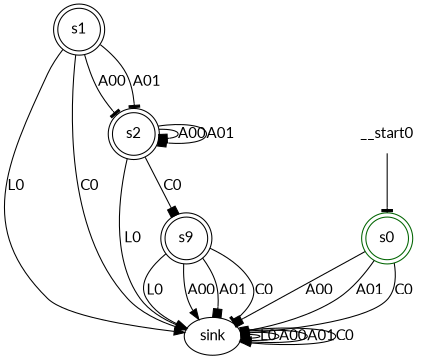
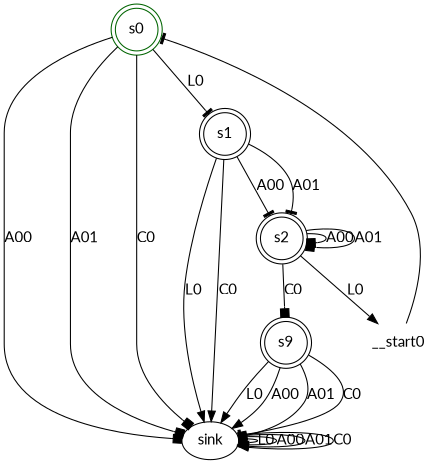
  digraph {
    fontname=Lato
    node [color=black fontname=Lato shape=doublecircle]
    edge [arrowhead=box fontname=Lato]
    n1 [color=darkgreen label=s0]
    n2 [label=s1]
    n3 [label=sink shape=""]
    n4 [label=s2]
    n5 [label=s9]
    __start0 [color=darkorange shape=none]
+   n1 -> n2 [arrowhead=tee label=L0]
    n1 -> n3 [label=A00]
    n1 -> n3 [label=A01]
    n1 -> n3 [label=C0]
    n2 -> n3 [arrowhead=normal label=L0]
    n2 -> n3 [arrowhead=normal label=C0]
    n2 -> n4 [arrowhead=tee label=A00]
    n2 -> n4 [arrowhead=tee label=A01]
    n3 -> n3 [label=L0]
    n3 -> n3 [arrowhead=normal label=A00]
    n3 -> n3 [arrowhead=normal label=A01]
    n3 -> n3 [arrowhead=normal label=C0]
-   n4 -> n3 [arrowhead=normal label=L0]
+   n4 -> __start0 [arrowhead=normal label=L0]
    n4 -> n4 [label=A00]
    n4 -> n4 [label=A01]
    n4 -> n5 [label=C0]
    n5 -> n3 [arrowhead=normal label=L0]
    n5 -> n3 [arrowhead=normal label=A00]
    n5 -> n3 [label=A01]
    n5 -> n3 [arrowhead=tee label=C0]
    __start0 -> n1 [arrowhead=tee]
  }
